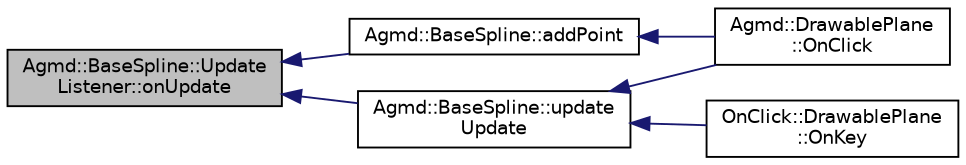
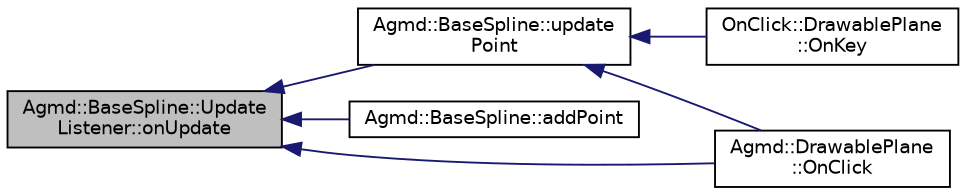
  digraph {
    rankdir=LR
    node [color=black fillcolor=white fontname=Helvetica fontsize=10 shape=record style=filled]
    edge [color=midnightblue dir=back fontname=Helvetica fontsize=10 labelfontname=Helvetica labelfontsize=10 style=solid]
    n1 [fillcolor=grey75 fontcolor=black height=0.2 label="Agmd::BaseSpline::Update\lListener::onUpdate" width=0.4]
-   n2 [height=0.2 label="Agmd::BaseSpline::update\lUpdate" width=0.4]
+   n2 [height=0.2 label="Agmd::BaseSpline::update\lPoint" width=0.4]
    n3 [height=0.2 label="Agmd::BaseSpline::addPoint" width=0.4]
    n4 [height=0.2 label="Agmd::DrawablePlane\l::OnClick" width=0.4]
    n5 [height=0.2 label="OnClick::DrawablePlane\l::OnKey" width=0.4]
    n1 -> n2
    n1 -> n3
    n2 -> n4
    n2 -> n5
-   n3 -> n4
+   n1 -> n4
  }
